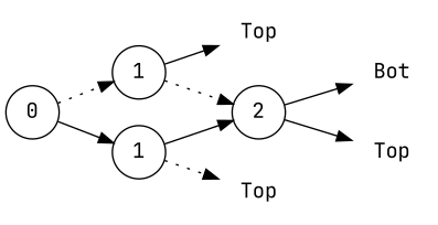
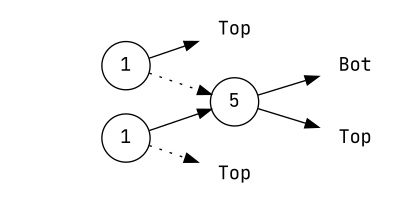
  digraph {
    fontname="JetBrains Mono"
    rankdir=LR
    node [fontname="JetBrains Mono" shape=none]
    edge [fontname="JetBrains Mono"]
    n1 [label=Bot]
    n2 [label=Top]
    n3 [label=Top]
    n4 [label=Top]
-   n5 [label=0 shape=circle]
    n6 [label=1 shape=circle]
    n7 [label=1 shape=circle]
-   n8 [label=2 shape=circle]
-   n5 -> n6 [style=dotted]
-   n5 -> n7
+   n8 [label=5 shape=circle]
    n6 -> n3
    n6 -> n8 [style=dotted]
    n7 -> n4 [style=dotted]
    n7 -> n8
    n8 -> n1 [style=solid]
    n8 -> n2
  }
